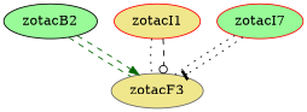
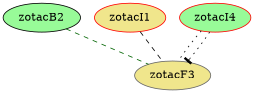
  digraph {
    node [color=red fillcolor=palegreen style=filled]
    edge [color=black style=dashed]
    zotacB2 [color=black]
    zotacF3 [color=gray40 fillcolor=khaki]
    n3 [fillcolor=khaki label=zotacI1]
-   zotacI4 [label=zotacI7]
+   zotacI4
    subgraph sub_1 {
      zotacB2
      zotacF3
      n3
      zotacI4
    }
    subgraph sub_2 {
      zotacB2
      zotacF3
      n3
      zotacI4
    }
    zotacB2 -> zotacF3 [color=darkgreen dir=none]
-   zotacB2 -> zotacF3 [arrowhead=normal color=darkgreen]
-   n3 -> zotacF3 [dir=none style=dotted]
-   n3 -> zotacF3 [arrowhead=odot]
+   n3 -> zotacF3 [dir=none]
    zotacI4 -> zotacF3 [dir=none style=dotted]
    zotacI4 -> zotacF3 [arrowhead=tee style=dotted]
  }
